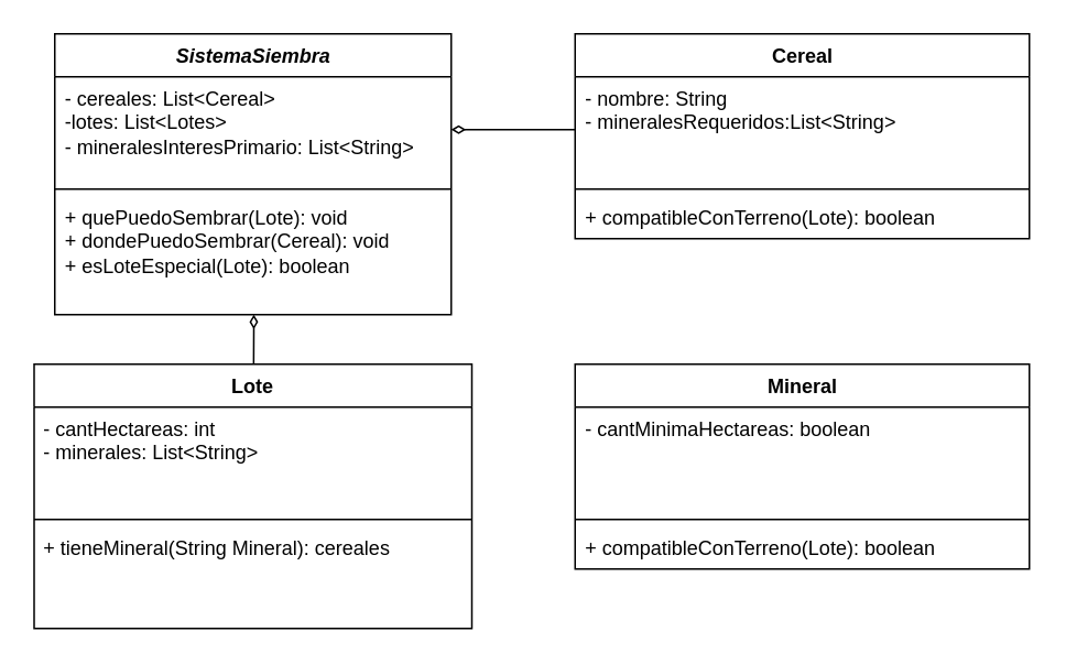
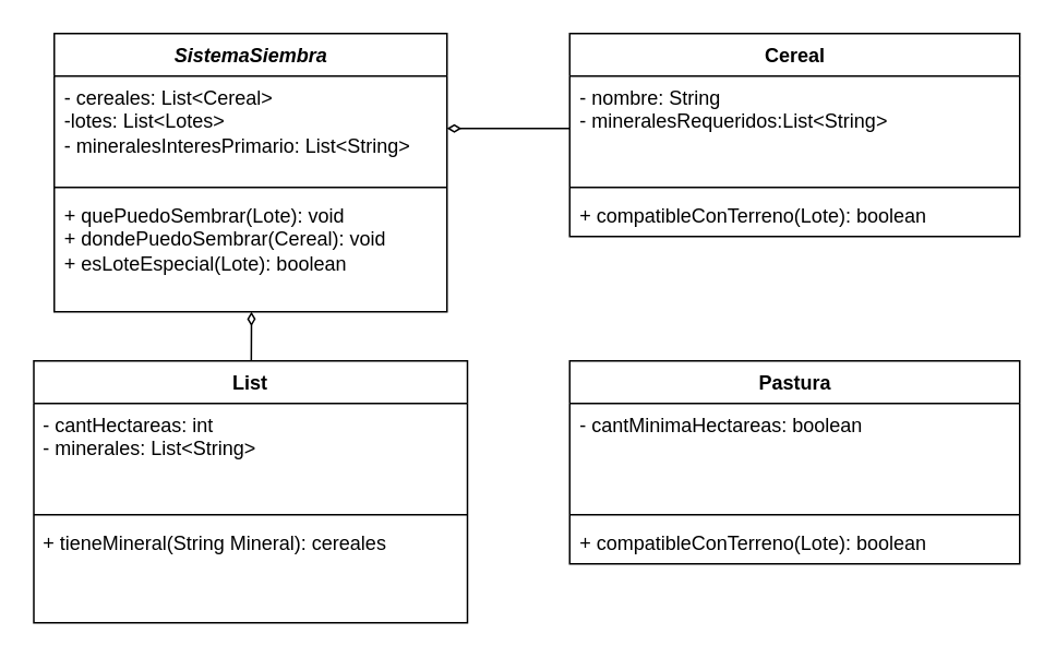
  <mxCell id="0" />
  <mxCell id="1" parent="0" />
- <mxCell id="2" value="Lote" style="swimlane;fontStyle=1;align=center;verticalAlign=top;childLayout=stackLayout;horizontal=1;startSize=26;horizontalStack=0;resizeParent=1;resizeParentMax=0;resizeLast=0;collapsible=1;marginBottom=0;whiteSpace=wrap;html=1;" parent="1" vertex="1"><mxGeometry x="20" y="220" width="265" height="160" as="geometry" /></mxCell>
+ <mxCell id="2" value="List" style="swimlane;fontStyle=1;align=center;verticalAlign=top;childLayout=stackLayout;horizontal=1;startSize=26;horizontalStack=0;resizeParent=1;resizeParentMax=0;resizeLast=0;collapsible=1;marginBottom=0;whiteSpace=wrap;html=1;" parent="1" vertex="1"><mxGeometry x="20" y="220" width="265" height="160" as="geometry" /></mxCell>
  <mxCell id="3" value="- cantHectareas: int&lt;div&gt;- minerales: List&amp;lt;String&amp;gt;&lt;/div&gt;" style="text;strokeColor=none;fillColor=none;align=left;verticalAlign=top;spacingLeft=4;spacingRight=4;overflow=hidden;rotatable=0;points=[[0,0.5],[1,0.5]];portConstraint=eastwest;whiteSpace=wrap;html=1;" parent="2" vertex="1"><mxGeometry y="26" width="265" height="64" as="geometry" /></mxCell>
  <mxCell id="4" value="" style="line;strokeWidth=1;fillColor=none;align=left;verticalAlign=middle;spacingTop=-1;spacingLeft=3;spacingRight=3;rotatable=0;labelPosition=right;points=[];portConstraint=eastwest;strokeColor=inherit;" parent="2" vertex="1"><mxGeometry y="90" width="265" height="8" as="geometry" /></mxCell>
  <mxCell id="5" value="+ tieneMineral(String Mineral): cereales" style="text;strokeColor=none;fillColor=none;align=left;verticalAlign=top;spacingLeft=4;spacingRight=4;overflow=hidden;rotatable=0;points=[[0,0.5],[1,0.5]];portConstraint=eastwest;whiteSpace=wrap;html=1;" parent="2" vertex="1"><mxGeometry y="98" width="265" height="62" as="geometry" /></mxCell>
  <mxCell id="6" value="Cereal" style="swimlane;fontStyle=1;align=center;verticalAlign=top;childLayout=stackLayout;horizontal=1;startSize=26;horizontalStack=0;resizeParent=1;resizeParentMax=0;resizeLast=0;collapsible=1;marginBottom=0;whiteSpace=wrap;html=1;" parent="1" vertex="1"><mxGeometry x="347.5" y="20" width="275" height="124" as="geometry" /></mxCell>
  <mxCell id="7" value="&lt;div&gt;- nombre: String&lt;/div&gt;&lt;div&gt;- mineralesRequeridos:List&amp;lt;String&amp;gt;&lt;/div&gt;" style="text;strokeColor=none;fillColor=none;align=left;verticalAlign=top;spacingLeft=4;spacingRight=4;overflow=hidden;rotatable=0;points=[[0,0.5],[1,0.5]];portConstraint=eastwest;whiteSpace=wrap;html=1;" parent="6" vertex="1"><mxGeometry y="26" width="275" height="64" as="geometry" /></mxCell>
  <mxCell id="8" value="" style="line;strokeWidth=1;fillColor=none;align=left;verticalAlign=middle;spacingTop=-1;spacingLeft=3;spacingRight=3;rotatable=0;labelPosition=right;points=[];portConstraint=eastwest;strokeColor=inherit;" parent="6" vertex="1"><mxGeometry y="90" width="275" height="8" as="geometry" /></mxCell>
  <mxCell id="9" value="+ compatibleConTerreno(Lote): boolean" style="text;strokeColor=none;fillColor=none;align=left;verticalAlign=top;spacingLeft=4;spacingRight=4;overflow=hidden;rotatable=0;points=[[0,0.5],[1,0.5]];portConstraint=eastwest;whiteSpace=wrap;html=1;" parent="6" vertex="1"><mxGeometry y="98" width="275" height="26" as="geometry" /></mxCell>
- <mxCell id="10" value="Mineral" style="swimlane;fontStyle=1;align=center;verticalAlign=top;childLayout=stackLayout;horizontal=1;startSize=26;horizontalStack=0;resizeParent=1;resizeParentMax=0;resizeLast=0;collapsible=1;marginBottom=0;whiteSpace=wrap;html=1;" parent="1" vertex="1"><mxGeometry x="347.5" y="220" width="275" height="124" as="geometry" /></mxCell>
+ <mxCell id="10" value="Pastura" style="swimlane;fontStyle=1;align=center;verticalAlign=top;childLayout=stackLayout;horizontal=1;startSize=26;horizontalStack=0;resizeParent=1;resizeParentMax=0;resizeLast=0;collapsible=1;marginBottom=0;whiteSpace=wrap;html=1;" parent="1" vertex="1"><mxGeometry x="347.5" y="220" width="275" height="124" as="geometry" /></mxCell>
  <mxCell id="11" value="&lt;div&gt;&lt;div&gt;&lt;span style=&quot;background-color: initial;&quot;&gt;- cantMinimaHectareas: boolean&lt;/span&gt;&lt;br&gt;&lt;/div&gt;&lt;/div&gt;&lt;div&gt;&lt;br&gt;&lt;/div&gt;" style="text;strokeColor=none;fillColor=none;align=left;verticalAlign=top;spacingLeft=4;spacingRight=4;overflow=hidden;rotatable=0;points=[[0,0.5],[1,0.5]];portConstraint=eastwest;whiteSpace=wrap;html=1;" parent="10" vertex="1"><mxGeometry y="26" width="275" height="64" as="geometry" /></mxCell>
  <mxCell id="12" value="" style="line;strokeWidth=1;fillColor=none;align=left;verticalAlign=middle;spacingTop=-1;spacingLeft=3;spacingRight=3;rotatable=0;labelPosition=right;points=[];portConstraint=eastwest;strokeColor=inherit;" parent="10" vertex="1"><mxGeometry y="90" width="275" height="8" as="geometry" /></mxCell>
  <mxCell id="13" value="+ compatibleConTerreno(Lote): boolean" style="text;strokeColor=none;fillColor=none;align=left;verticalAlign=top;spacingLeft=4;spacingRight=4;overflow=hidden;rotatable=0;points=[[0,0.5],[1,0.5]];portConstraint=eastwest;whiteSpace=wrap;html=1;" parent="10" vertex="1"><mxGeometry y="98" width="275" height="26" as="geometry" /></mxCell>
  <mxCell id="14" value="&lt;i&gt;SistemaSiembra&lt;/i&gt;" style="swimlane;fontStyle=1;align=center;verticalAlign=top;childLayout=stackLayout;horizontal=1;startSize=26;horizontalStack=0;resizeParent=1;resizeParentMax=0;resizeLast=0;collapsible=1;marginBottom=0;whiteSpace=wrap;html=1;" parent="1" vertex="1"><mxGeometry x="32.5" y="20" width="240" height="170" as="geometry" /></mxCell>
  <mxCell id="15" value="- cereales: List&amp;lt;Cereal&amp;gt;&lt;div&gt;-lotes: List&amp;lt;Lotes&amp;gt;&lt;br&gt;&lt;div&gt;- mineralesInteresPrimario: List&amp;lt;String&amp;gt;&lt;/div&gt;&lt;/div&gt;" style="text;strokeColor=none;fillColor=none;align=left;verticalAlign=top;spacingLeft=4;spacingRight=4;overflow=hidden;rotatable=0;points=[[0,0.5],[1,0.5]];portConstraint=eastwest;whiteSpace=wrap;html=1;" parent="14" vertex="1"><mxGeometry y="26" width="240" height="64" as="geometry" /></mxCell>
  <mxCell id="16" value="" style="line;strokeWidth=1;fillColor=none;align=left;verticalAlign=middle;spacingTop=-1;spacingLeft=3;spacingRight=3;rotatable=0;labelPosition=right;points=[];portConstraint=eastwest;strokeColor=inherit;" parent="14" vertex="1"><mxGeometry y="90" width="240" height="8" as="geometry" /></mxCell>
  <mxCell id="17" value="+ quePuedoSembrar(Lote): void&lt;div&gt;&lt;div&gt;+ dondePuedoSembrar(Cereal): void&lt;/div&gt;&lt;div&gt;+ esLoteEspecial(Lote): boolean&lt;/div&gt;&lt;/div&gt;" style="text;strokeColor=none;fillColor=none;align=left;verticalAlign=top;spacingLeft=4;spacingRight=4;overflow=hidden;rotatable=0;points=[[0,0.5],[1,0.5]];portConstraint=eastwest;whiteSpace=wrap;html=1;" parent="14" vertex="1"><mxGeometry y="98" width="240" height="72" as="geometry" /></mxCell>
  <mxCell id="18" style="edgeStyle=none;html=1;entryX=0.502;entryY=0.999;entryDx=0;entryDy=0;entryPerimeter=0;endArrow=diamondThin;endFill=0;startArrow=none;startFill=0;targetPerimeterSpacing=-1;" parent="1" source="2" target="17" edge="1"><mxGeometry relative="1" as="geometry"><Array as="points"><mxPoint x="153" y="200" /></Array></mxGeometry></mxCell>
  <mxCell id="19" style="edgeStyle=orthogonalEdgeStyle;rounded=0;orthogonalLoop=1;jettySize=auto;html=1;entryX=0;entryY=0.5;entryDx=0;entryDy=0;startArrow=diamondThin;startFill=0;endSize=7;endArrow=none;endFill=0;" parent="1" source="15" target="7" edge="1"><mxGeometry relative="1" as="geometry" /></mxCell>
